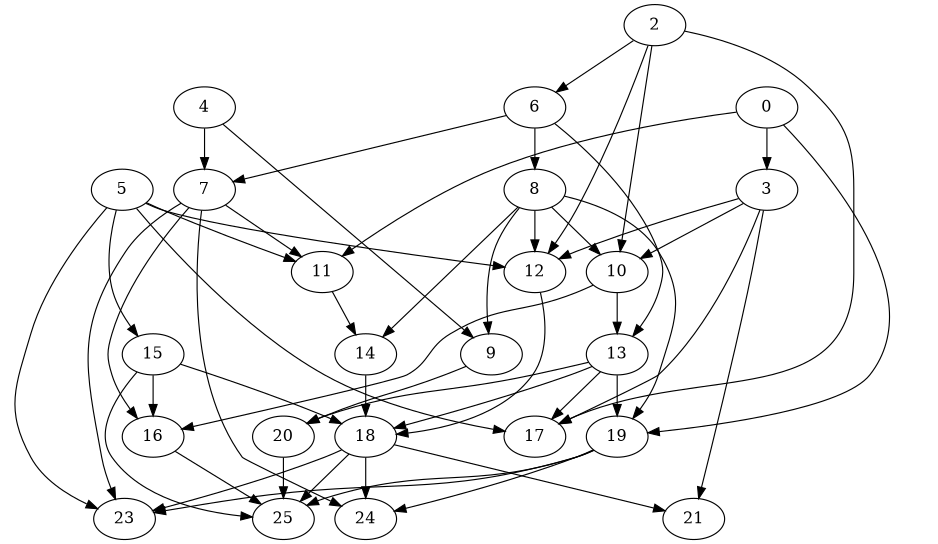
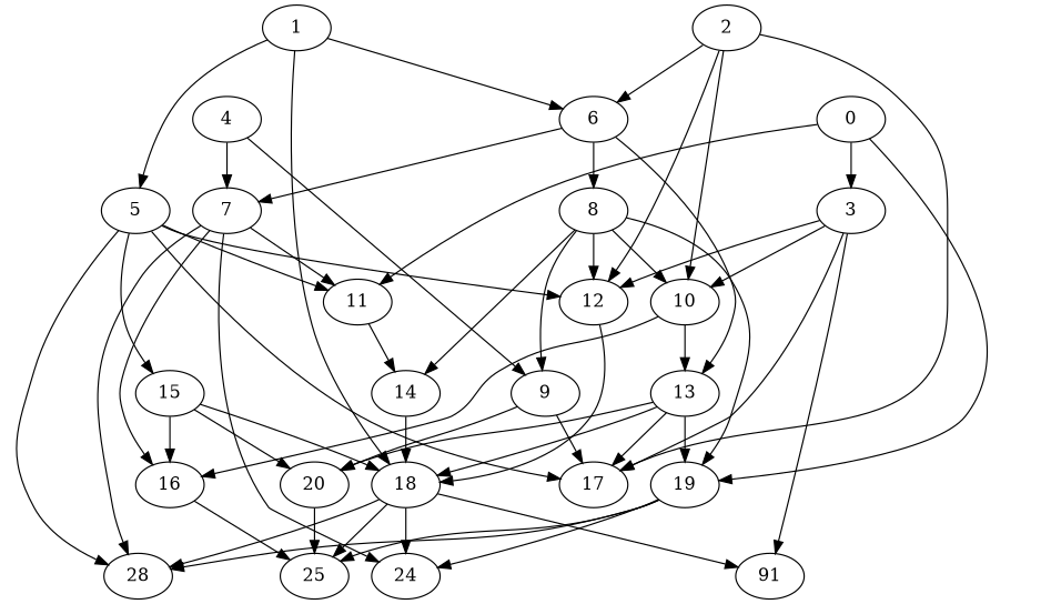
  digraph {
    7
-   23
+   23 [label=28]
    16
    11
    24
    25
    14
    18
-   21
+   21 [label=91]
    4
    9
    17
    20
    3
    10
    12
    13
    19
    8
+   1
    6
    5
    15
    0
    2
    7 -> 23
    7 -> 16
    7 -> 11
    7 -> 24
    16 -> 25
    11 -> 14
    14 -> 18
    18 -> 23
    18 -> 24
    18 -> 25
    18 -> 21
    4 -> 7
    4 -> 9
+   9 -> 17
    9 -> 20
    20 -> 25
    3 -> 21
    3 -> 17
    3 -> 10
    3 -> 12
    10 -> 16
    10 -> 13
    12 -> 18
    13 -> 18
    13 -> 17
    13 -> 20
    13 -> 19
    19 -> 23
    19 -> 24
    19 -> 25
    8 -> 14
    8 -> 9
    8 -> 10
    8 -> 12
    8 -> 19
+   1 -> 18
+   1 -> 6
+   1 -> 5
    6 -> 7
    6 -> 13
    6 -> 8
    5 -> 23
    5 -> 11
    5 -> 17
    5 -> 12
    5 -> 15
    15 -> 16
    15 -> 18
-   15 -> 25
+   15 -> 20
    0 -> 11
    0 -> 3
    0 -> 19
    2 -> 17
    2 -> 10
    2 -> 12
    2 -> 6
  }
